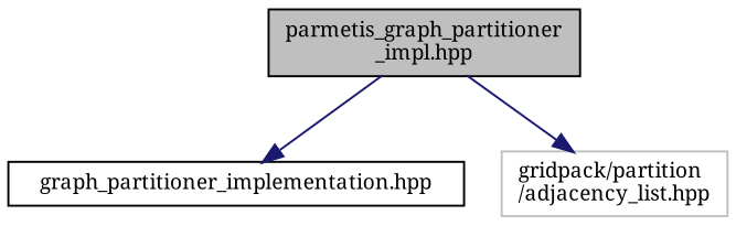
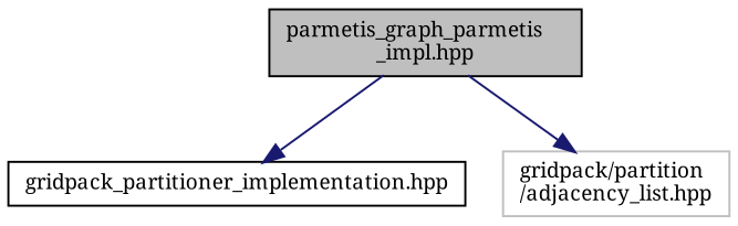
  digraph {
    fontname="Noto Serif"
    node [color=black fillcolor=white fontname="Noto Serif" fontsize=10 shape=record style=filled]
    edge [color=midnightblue fontname="Noto Serif" fontsize=10 labelfontname=Helvetica labelfontsize=10 style=solid]
-   n1 [fillcolor=grey75 fontcolor=black height=0.2 label="parmetis_graph_partitioner\l_impl.hpp" width=0.4]
-   n2 [height=0.2 label="graph_partitioner_implementation.hpp" width=0.4]
+   n1 [fillcolor=grey75 fontcolor=black height=0.2 label="parmetis_graph_parmetis\l_impl.hpp" width=0.4]
+   n2 [height=0.2 label="gridpack_partitioner_implementation.hpp" width=0.4]
    n3 [color=grey75 height=0.2 label="gridpack/partition\l/adjacency_list.hpp" width=0.4]
    n1 -> n2
    n1 -> n3
  }
